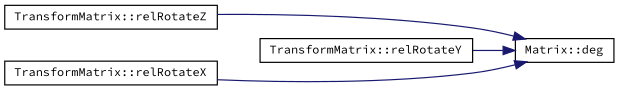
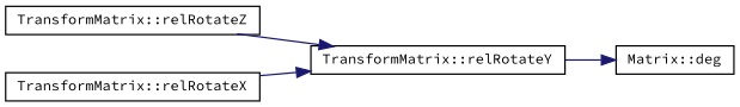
  digraph {
    fontname="Source Code Pro"
    rankdir=LR
    node [color=black fillcolor=white fontname="Source Code Pro" fontsize=10 shape=record style=filled]
    edge [color=midnightblue fontname="Source Code Pro" fontsize=10 labelfontname=Helvetica labelfontsize=10 style=solid]
    n1 [height=0.2 label="TransformMatrix::relRotateZ" width=0.4]
    n2 [height=0.2 label="Matrix::deg" width=0.4]
    n3 [height=0.2 label="TransformMatrix::relRotateY" width=0.4]
    n4 [height=0.2 label="TransformMatrix::relRotateX" width=0.4]
-   n1 -> n2
+   n1 -> n3
    n3 -> n2
-   n4 -> n2
+   n4 -> n3
  }
